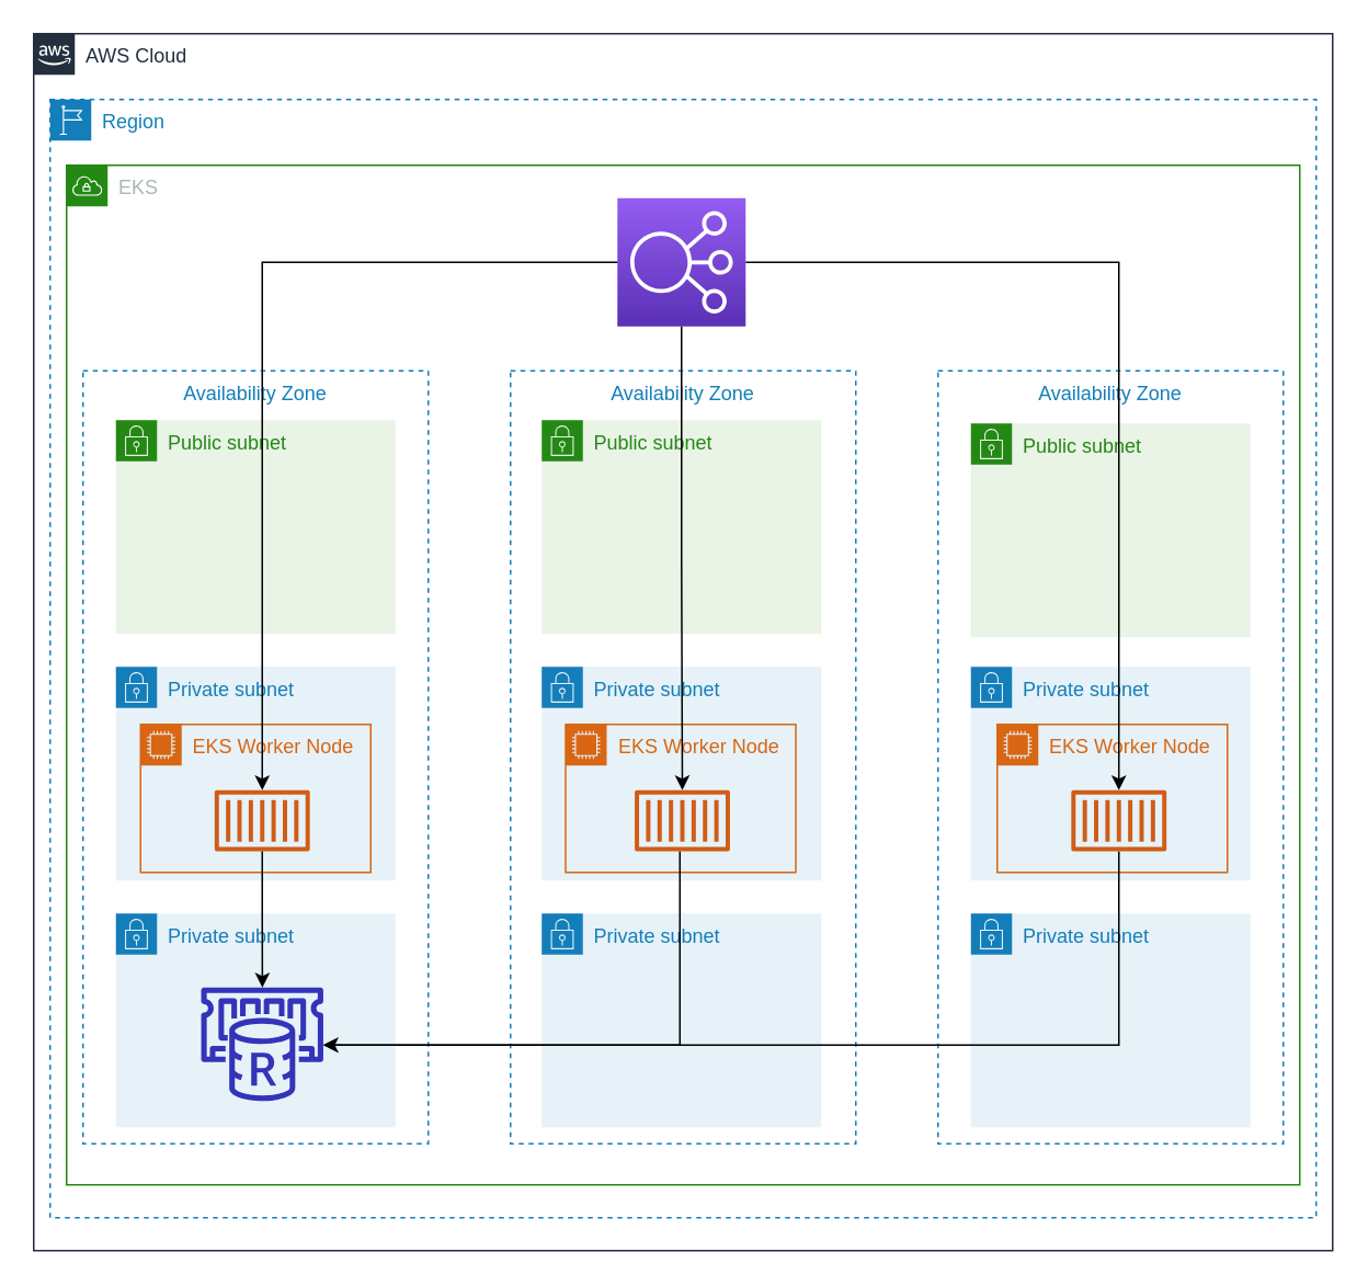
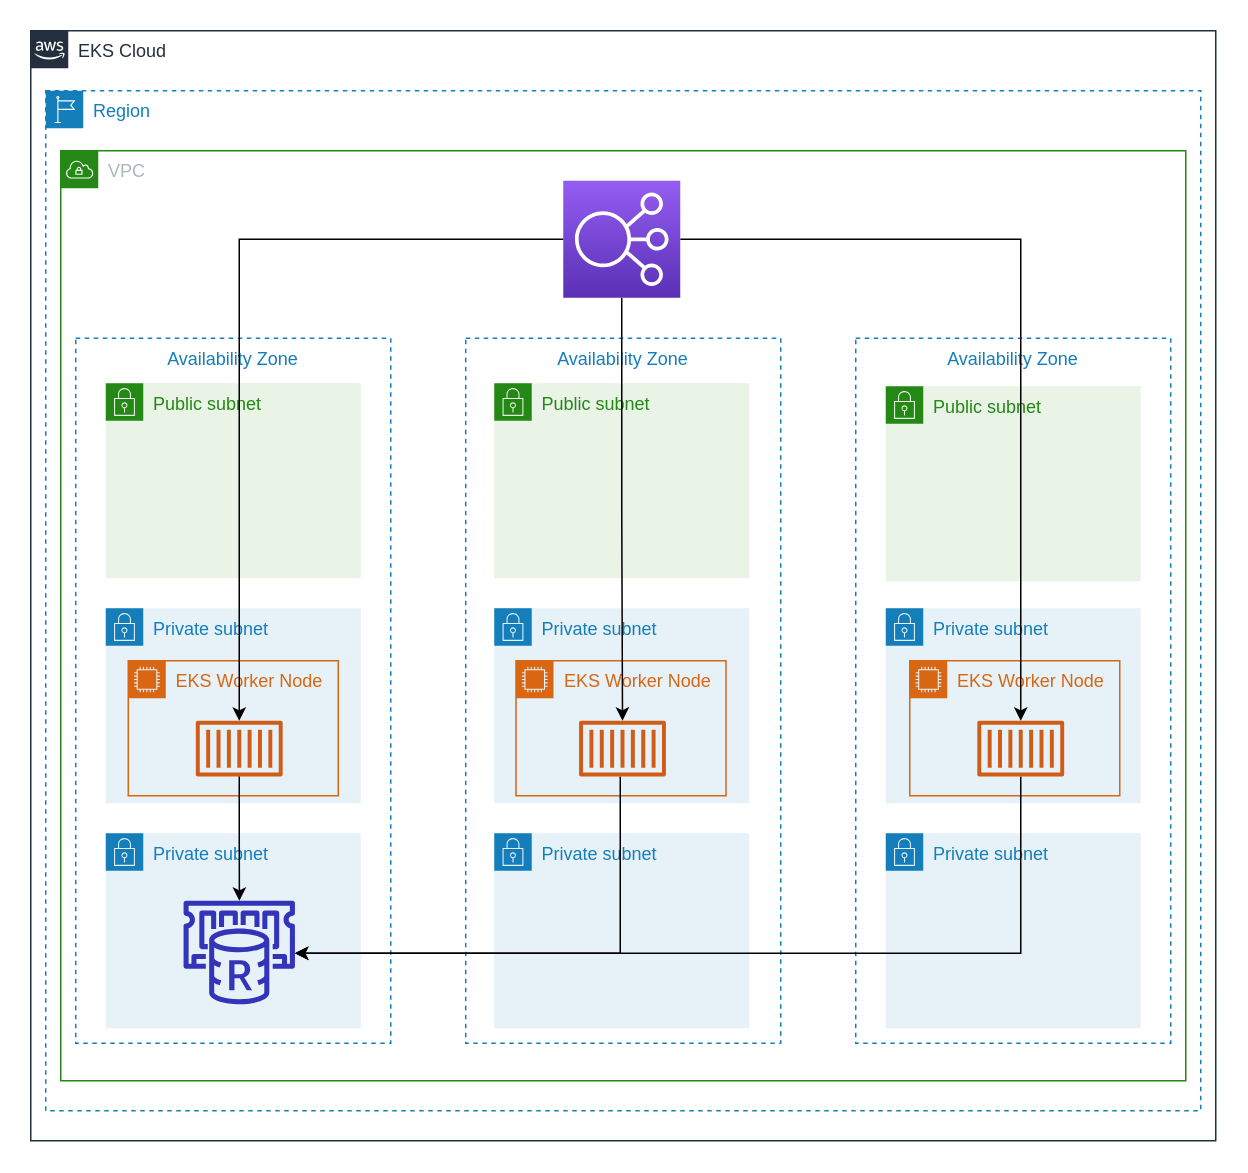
  <mxCell id="0" />
  <mxCell id="1" parent="0" />
- <mxCell id="2" value="AWS Cloud" style="points=[[0,0],[0.25,0],[0.5,0],[0.75,0],[1,0],[1,0.25],[1,0.5],[1,0.75],[1,1],[0.75,1],[0.5,1],[0.25,1],[0,1],[0,0.75],[0,0.5],[0,0.25]];outlineConnect=0;gradientColor=none;html=1;whiteSpace=wrap;fontSize=12;fontStyle=0;shape=mxgraph.aws4.group;grIcon=mxgraph.aws4.group_aws_cloud_alt;strokeColor=#232F3E;fillColor=none;verticalAlign=top;align=left;spacingLeft=30;fontColor=#232F3E;dashed=0;" vertex="1" parent="1"><mxGeometry x="20" y="20" width="790" height="740" as="geometry" /></mxCell>
+ <mxCell id="2" value="EKS Cloud" style="points=[[0,0],[0.25,0],[0.5,0],[0.75,0],[1,0],[1,0.25],[1,0.5],[1,0.75],[1,1],[0.75,1],[0.5,1],[0.25,1],[0,1],[0,0.75],[0,0.5],[0,0.25]];outlineConnect=0;gradientColor=none;html=1;whiteSpace=wrap;fontSize=12;fontStyle=0;shape=mxgraph.aws4.group;grIcon=mxgraph.aws4.group_aws_cloud_alt;strokeColor=#232F3E;fillColor=none;verticalAlign=top;align=left;spacingLeft=30;fontColor=#232F3E;dashed=0;" vertex="1" parent="1"><mxGeometry x="20" y="20" width="790" height="740" as="geometry" /></mxCell>
  <mxCell id="3" value="Region" style="points=[[0,0],[0.25,0],[0.5,0],[0.75,0],[1,0],[1,0.25],[1,0.5],[1,0.75],[1,1],[0.75,1],[0.5,1],[0.25,1],[0,1],[0,0.75],[0,0.5],[0,0.25]];outlineConnect=0;gradientColor=none;html=1;whiteSpace=wrap;fontSize=12;fontStyle=0;shape=mxgraph.aws4.group;grIcon=mxgraph.aws4.group_region;strokeColor=#147EBA;fillColor=none;verticalAlign=top;align=left;spacingLeft=30;fontColor=#147EBA;dashed=1;" vertex="1" parent="1"><mxGeometry x="30" y="60" width="770" height="680" as="geometry" /></mxCell>
- <mxCell id="4" value="EKS" style="points=[[0,0],[0.25,0],[0.5,0],[0.75,0],[1,0],[1,0.25],[1,0.5],[1,0.75],[1,1],[0.75,1],[0.5,1],[0.25,1],[0,1],[0,0.75],[0,0.5],[0,0.25]];outlineConnect=0;gradientColor=none;html=1;whiteSpace=wrap;fontSize=12;fontStyle=0;shape=mxgraph.aws4.group;grIcon=mxgraph.aws4.group_vpc;strokeColor=#248814;fillColor=none;verticalAlign=top;align=left;spacingLeft=30;fontColor=#AAB7B8;dashed=0;" vertex="1" parent="1"><mxGeometry x="40" y="100" width="750" height="620" as="geometry" /></mxCell>
+ <mxCell id="4" value="VPC" style="points=[[0,0],[0.25,0],[0.5,0],[0.75,0],[1,0],[1,0.25],[1,0.5],[1,0.75],[1,1],[0.75,1],[0.5,1],[0.25,1],[0,1],[0,0.75],[0,0.5],[0,0.25]];outlineConnect=0;gradientColor=none;html=1;whiteSpace=wrap;fontSize=12;fontStyle=0;shape=mxgraph.aws4.group;grIcon=mxgraph.aws4.group_vpc;strokeColor=#248814;fillColor=none;verticalAlign=top;align=left;spacingLeft=30;fontColor=#AAB7B8;dashed=0;" vertex="1" parent="1"><mxGeometry x="40" y="100" width="750" height="620" as="geometry" /></mxCell>
  <mxCell id="5" value="Availability Zone" style="fillColor=none;strokeColor=#147EBA;dashed=1;verticalAlign=top;fontStyle=0;fontColor=#147EBA;" vertex="1" parent="1"><mxGeometry x="50" y="225" width="210" height="470" as="geometry" /></mxCell>
  <mxCell id="6" value="Availability Zone" style="fillColor=none;strokeColor=#147EBA;dashed=1;verticalAlign=top;fontStyle=0;fontColor=#147EBA;" vertex="1" parent="1"><mxGeometry x="310" y="225" width="210" height="470" as="geometry" /></mxCell>
  <mxCell id="7" value="Availability Zone" style="fillColor=none;strokeColor=#147EBA;dashed=1;verticalAlign=top;fontStyle=0;fontColor=#147EBA;" vertex="1" parent="1"><mxGeometry x="570" y="225" width="210" height="470" as="geometry" /></mxCell>
  <mxCell id="8" value="Network" parent="0" />
  <mxCell id="9" value="Private subnet" style="points=[[0,0],[0.25,0],[0.5,0],[0.75,0],[1,0],[1,0.25],[1,0.5],[1,0.75],[1,1],[0.75,1],[0.5,1],[0.25,1],[0,1],[0,0.75],[0,0.5],[0,0.25]];outlineConnect=0;gradientColor=none;html=1;whiteSpace=wrap;fontSize=12;fontStyle=0;shape=mxgraph.aws4.group;grIcon=mxgraph.aws4.group_security_group;grStroke=0;strokeColor=#147EBA;fillColor=#E6F2F8;verticalAlign=top;align=left;spacingLeft=30;fontColor=#147EBA;dashed=0;" vertex="1" parent="8"><mxGeometry x="70" y="405" width="170" height="130" as="geometry" /></mxCell>
  <mxCell id="10" value="Public subnet" style="points=[[0,0],[0.25,0],[0.5,0],[0.75,0],[1,0],[1,0.25],[1,0.5],[1,0.75],[1,1],[0.75,1],[0.5,1],[0.25,1],[0,1],[0,0.75],[0,0.5],[0,0.25]];outlineConnect=0;gradientColor=none;html=1;whiteSpace=wrap;fontSize=12;fontStyle=0;shape=mxgraph.aws4.group;grIcon=mxgraph.aws4.group_security_group;grStroke=0;strokeColor=#248814;fillColor=#E9F3E6;verticalAlign=top;align=left;spacingLeft=30;fontColor=#248814;dashed=0;" vertex="1" parent="8"><mxGeometry x="70" y="255" width="170" height="130" as="geometry" /></mxCell>
  <mxCell id="11" value="Private subnet" style="points=[[0,0],[0.25,0],[0.5,0],[0.75,0],[1,0],[1,0.25],[1,0.5],[1,0.75],[1,1],[0.75,1],[0.5,1],[0.25,1],[0,1],[0,0.75],[0,0.5],[0,0.25]];outlineConnect=0;gradientColor=none;html=1;whiteSpace=wrap;fontSize=12;fontStyle=0;shape=mxgraph.aws4.group;grIcon=mxgraph.aws4.group_security_group;grStroke=0;strokeColor=#147EBA;fillColor=#E6F2F8;verticalAlign=top;align=left;spacingLeft=30;fontColor=#147EBA;dashed=0;" vertex="1" parent="8"><mxGeometry x="70" y="555" width="170" height="130" as="geometry" /></mxCell>
  <mxCell id="12" value="Public subnet" style="points=[[0,0],[0.25,0],[0.5,0],[0.75,0],[1,0],[1,0.25],[1,0.5],[1,0.75],[1,1],[0.75,1],[0.5,1],[0.25,1],[0,1],[0,0.75],[0,0.5],[0,0.25]];outlineConnect=0;gradientColor=none;html=1;whiteSpace=wrap;fontSize=12;fontStyle=0;shape=mxgraph.aws4.group;grIcon=mxgraph.aws4.group_security_group;grStroke=0;strokeColor=#248814;fillColor=#E9F3E6;verticalAlign=top;align=left;spacingLeft=30;fontColor=#248814;dashed=0;" vertex="1" parent="8"><mxGeometry x="329" y="255" width="170" height="130" as="geometry" /></mxCell>
  <mxCell id="13" value="Public subnet" style="points=[[0,0],[0.25,0],[0.5,0],[0.75,0],[1,0],[1,0.25],[1,0.5],[1,0.75],[1,1],[0.75,1],[0.5,1],[0.25,1],[0,1],[0,0.75],[0,0.5],[0,0.25]];outlineConnect=0;gradientColor=none;html=1;whiteSpace=wrap;fontSize=12;fontStyle=0;shape=mxgraph.aws4.group;grIcon=mxgraph.aws4.group_security_group;grStroke=0;strokeColor=#248814;fillColor=#E9F3E6;verticalAlign=top;align=left;spacingLeft=30;fontColor=#248814;dashed=0;" vertex="1" parent="8"><mxGeometry x="590" y="257" width="170" height="130" as="geometry" /></mxCell>
  <mxCell id="14" value="Private subnet" style="points=[[0,0],[0.25,0],[0.5,0],[0.75,0],[1,0],[1,0.25],[1,0.5],[1,0.75],[1,1],[0.75,1],[0.5,1],[0.25,1],[0,1],[0,0.75],[0,0.5],[0,0.25]];outlineConnect=0;gradientColor=none;html=1;whiteSpace=wrap;fontSize=12;fontStyle=0;shape=mxgraph.aws4.group;grIcon=mxgraph.aws4.group_security_group;grStroke=0;strokeColor=#147EBA;fillColor=#E6F2F8;verticalAlign=top;align=left;spacingLeft=30;fontColor=#147EBA;dashed=0;" vertex="1" parent="8"><mxGeometry x="329" y="405" width="170" height="130" as="geometry" /></mxCell>
  <mxCell id="15" value="Private subnet" style="points=[[0,0],[0.25,0],[0.5,0],[0.75,0],[1,0],[1,0.25],[1,0.5],[1,0.75],[1,1],[0.75,1],[0.5,1],[0.25,1],[0,1],[0,0.75],[0,0.5],[0,0.25]];outlineConnect=0;gradientColor=none;html=1;whiteSpace=wrap;fontSize=12;fontStyle=0;shape=mxgraph.aws4.group;grIcon=mxgraph.aws4.group_security_group;grStroke=0;strokeColor=#147EBA;fillColor=#E6F2F8;verticalAlign=top;align=left;spacingLeft=30;fontColor=#147EBA;dashed=0;" vertex="1" parent="8"><mxGeometry x="590" y="405" width="170" height="130" as="geometry" /></mxCell>
  <mxCell id="16" value="Private subnet" style="points=[[0,0],[0.25,0],[0.5,0],[0.75,0],[1,0],[1,0.25],[1,0.5],[1,0.75],[1,1],[0.75,1],[0.5,1],[0.25,1],[0,1],[0,0.75],[0,0.5],[0,0.25]];outlineConnect=0;gradientColor=none;html=1;whiteSpace=wrap;fontSize=12;fontStyle=0;shape=mxgraph.aws4.group;grIcon=mxgraph.aws4.group_security_group;grStroke=0;strokeColor=#147EBA;fillColor=#E6F2F8;verticalAlign=top;align=left;spacingLeft=30;fontColor=#147EBA;dashed=0;" vertex="1" parent="8"><mxGeometry x="329" y="555" width="170" height="130" as="geometry" /></mxCell>
  <mxCell id="17" value="Private subnet" style="points=[[0,0],[0.25,0],[0.5,0],[0.75,0],[1,0],[1,0.25],[1,0.5],[1,0.75],[1,1],[0.75,1],[0.5,1],[0.25,1],[0,1],[0,0.75],[0,0.5],[0,0.25]];outlineConnect=0;gradientColor=none;html=1;whiteSpace=wrap;fontSize=12;fontStyle=0;shape=mxgraph.aws4.group;grIcon=mxgraph.aws4.group_security_group;grStroke=0;strokeColor=#147EBA;fillColor=#E6F2F8;verticalAlign=top;align=left;spacingLeft=30;fontColor=#147EBA;dashed=0;" vertex="1" parent="8"><mxGeometry x="590" y="555" width="170" height="130" as="geometry" /></mxCell>
  <mxCell id="18" value="Infrastructure" parent="0" />
  <mxCell id="19" value="EKS Worker Node" style="points=[[0,0],[0.25,0],[0.5,0],[0.75,0],[1,0],[1,0.25],[1,0.5],[1,0.75],[1,1],[0.75,1],[0.5,1],[0.25,1],[0,1],[0,0.75],[0,0.5],[0,0.25]];outlineConnect=0;gradientColor=none;html=1;whiteSpace=wrap;fontSize=12;fontStyle=0;shape=mxgraph.aws4.group;grIcon=mxgraph.aws4.group_ec2_instance_contents;strokeColor=#D86613;fillColor=none;verticalAlign=top;align=left;spacingLeft=30;fontColor=#D86613;dashed=0;" vertex="1" parent="18"><mxGeometry x="85" y="440" width="140" height="90" as="geometry" /></mxCell>
  <mxCell id="20" value="EKS Worker Node" style="points=[[0,0],[0.25,0],[0.5,0],[0.75,0],[1,0],[1,0.25],[1,0.5],[1,0.75],[1,1],[0.75,1],[0.5,1],[0.25,1],[0,1],[0,0.75],[0,0.5],[0,0.25]];outlineConnect=0;gradientColor=none;html=1;whiteSpace=wrap;fontSize=12;fontStyle=0;shape=mxgraph.aws4.group;grIcon=mxgraph.aws4.group_ec2_instance_contents;strokeColor=#D86613;fillColor=none;verticalAlign=top;align=left;spacingLeft=30;fontColor=#D86613;dashed=0;" vertex="1" parent="18"><mxGeometry x="343.5" y="440" width="140" height="90" as="geometry" /></mxCell>
  <mxCell id="21" value="EKS Worker Node" style="points=[[0,0],[0.25,0],[0.5,0],[0.75,0],[1,0],[1,0.25],[1,0.5],[1,0.75],[1,1],[0.75,1],[0.5,1],[0.25,1],[0,1],[0,0.75],[0,0.5],[0,0.25]];outlineConnect=0;gradientColor=none;html=1;whiteSpace=wrap;fontSize=12;fontStyle=0;shape=mxgraph.aws4.group;grIcon=mxgraph.aws4.group_ec2_instance_contents;strokeColor=#D86613;fillColor=none;verticalAlign=top;align=left;spacingLeft=30;fontColor=#D86613;dashed=0;" vertex="1" parent="18"><mxGeometry x="606" y="440" width="140" height="90" as="geometry" /></mxCell>
  <mxCell id="22" style="edgeStyle=orthogonalEdgeStyle;rounded=0;orthogonalLoop=1;jettySize=auto;html=1;" edge="1" parent="18" source="30" target="29"><mxGeometry relative="1" as="geometry"><Array as="points"><mxPoint x="413" y="635" /></Array></mxGeometry></mxCell>
  <mxCell id="23" style="edgeStyle=orthogonalEdgeStyle;rounded=0;orthogonalLoop=1;jettySize=auto;html=1;" edge="1" parent="18" source="31" target="29"><mxGeometry relative="1" as="geometry"><Array as="points"><mxPoint x="680" y="635" /></Array></mxGeometry></mxCell>
  <mxCell id="24" style="edgeStyle=orthogonalEdgeStyle;rounded=0;orthogonalLoop=1;jettySize=auto;html=1;" edge="1" parent="18" source="27" target="30"><mxGeometry relative="1" as="geometry" /></mxCell>
  <mxCell id="25" style="edgeStyle=orthogonalEdgeStyle;rounded=0;orthogonalLoop=1;jettySize=auto;html=1;" edge="1" parent="18" source="27" target="31"><mxGeometry relative="1" as="geometry" /></mxCell>
  <mxCell id="26" value="Application" parent="0" />
  <mxCell id="27" value="" style="outlineConnect=0;fontColor=#232F3E;gradientColor=#945DF2;gradientDirection=north;fillColor=#5A30B5;strokeColor=#ffffff;dashed=0;verticalLabelPosition=bottom;verticalAlign=top;align=center;html=1;fontSize=12;fontStyle=0;aspect=fixed;shape=mxgraph.aws4.resourceIcon;resIcon=mxgraph.aws4.elastic_load_balancing;" vertex="1" parent="26"><mxGeometry x="375" y="120" width="78" height="78" as="geometry" /></mxCell>
  <mxCell id="28" value="" style="outlineConnect=0;fontColor=#232F3E;gradientColor=none;fillColor=#D05C17;strokeColor=none;dashed=0;verticalLabelPosition=bottom;verticalAlign=top;align=center;html=1;fontSize=12;fontStyle=0;aspect=fixed;pointerEvents=1;shape=mxgraph.aws4.container_1;" vertex="1" parent="26"><mxGeometry x="130" y="480" width="58" height="37.18" as="geometry" /></mxCell>
  <mxCell id="29" value="" style="outlineConnect=0;fontColor=#232F3E;gradientColor=none;fillColor=#3334B9;strokeColor=none;dashed=0;verticalLabelPosition=bottom;verticalAlign=top;align=center;html=1;fontSize=12;fontStyle=0;aspect=fixed;pointerEvents=1;shape=mxgraph.aws4.elasticache_for_redis;" vertex="1" parent="26"><mxGeometry x="120" y="600" width="78" height="69" as="geometry" /></mxCell>
  <mxCell id="30" value="" style="outlineConnect=0;fontColor=#232F3E;gradientColor=none;fillColor=#D05C17;strokeColor=none;dashed=0;verticalLabelPosition=bottom;verticalAlign=top;align=center;html=1;fontSize=12;fontStyle=0;aspect=fixed;pointerEvents=1;shape=mxgraph.aws4.container_1;" vertex="1" parent="26"><mxGeometry x="385.5" y="480" width="58" height="37.18" as="geometry" /></mxCell>
  <mxCell id="31" value="" style="outlineConnect=0;fontColor=#232F3E;gradientColor=none;fillColor=#D05C17;strokeColor=none;dashed=0;verticalLabelPosition=bottom;verticalAlign=top;align=center;html=1;fontSize=12;fontStyle=0;aspect=fixed;pointerEvents=1;shape=mxgraph.aws4.container_1;" vertex="1" parent="26"><mxGeometry x="651" y="480" width="58" height="37.18" as="geometry" /></mxCell>
  <mxCell id="32" value="Arrows" parent="0" />
  <mxCell id="33" style="edgeStyle=orthogonalEdgeStyle;rounded=0;orthogonalLoop=1;jettySize=auto;html=1;" edge="1" parent="32" source="27" target="28"><mxGeometry relative="1" as="geometry" /></mxCell>
  <mxCell id="34" style="edgeStyle=orthogonalEdgeStyle;rounded=0;orthogonalLoop=1;jettySize=auto;html=1;" edge="1" parent="32" source="28" target="29"><mxGeometry relative="1" as="geometry" /></mxCell>
